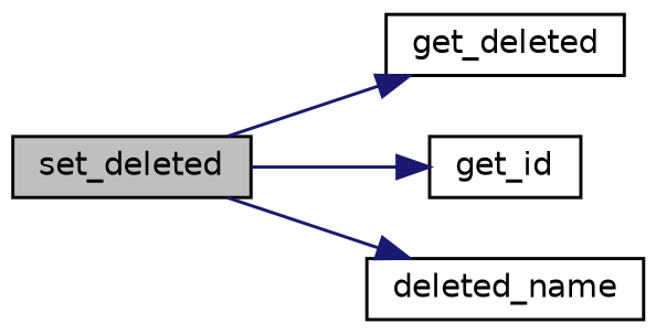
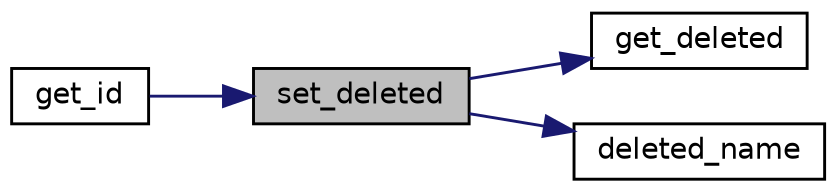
  digraph {
    rankdir=LR
    node [color=black fillcolor=white fontname=Helvetica fontsize=10 shape=record style=filled]
    edge [color=midnightblue fontname=Helvetica fontsize=10 labelfontname=Helvetica labelfontsize=10 style=solid]
    n1 [fillcolor=grey75 fontcolor=black height=0.2 label=set_deleted width=0.4]
    n2 [height=0.2 label=get_deleted width=0.4]
    n3 [height=0.2 label=get_id width=0.4]
    n4 [height=0.2 label=deleted_name width=0.4]
    n1 -> n2
-   n1 -> n3
+   n3 -> n1
    n1 -> n4
  }
